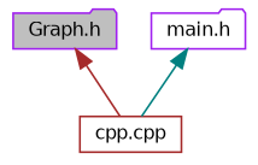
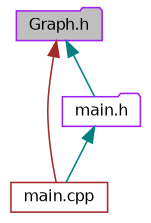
  digraph {
    node [color=purple fillcolor=white fontname=Helvetica fontsize=10 shape=folder style=filled]
    edge [color=teal dir=back fontname=Helvetica fontsize=10 labelfontname=Helvetica labelfontsize=10 style=solid]
    n1 [fillcolor=grey75 fontcolor=black height=0.2 label="Graph.h" width=0.4]
-   n2 [color=brown height=0.2 label="cpp.cpp" shape=box width=0.4]
+   n2 [color=brown height=0.2 label="main.cpp" shape=box width=0.4]
    n3 [height=0.2 label="main.h" width=0.4]
    n1 -> n2 [color=brown]
+   n1 -> n3
    n3 -> n2
  }
